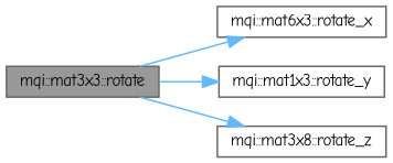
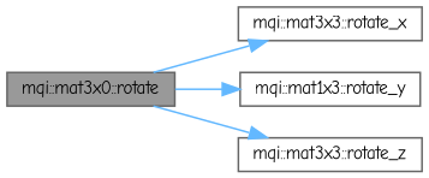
  digraph {
    fontname="Comic Neue"
    rankdir=LR
    node [color=grey40 fillcolor=white fontname="Comic Neue" fontsize=10 shape=box style=filled]
    edge [color=steelblue1 fontname="Comic Neue" fontsize=10 labelfontname=Helvetica labelfontsize=10 style=solid]
-   n1 [color=gray40 fillcolor=grey60 fontcolor=black height=0.2 label="mqi::mat3x3::rotate" width=0.4]
-   n2 [height=0.2 label="mqi::mat6x3::rotate_x" width=0.4]
+   n1 [color=gray40 fillcolor=grey60 fontcolor=black height=0.2 label="mqi::mat3x0::rotate" width=0.4]
+   n2 [height=0.2 label="mqi::mat3x3::rotate_x" width=0.4]
    n3 [height=0.2 label="mqi::mat1x3::rotate_y" width=0.4]
-   n4 [height=0.2 label="mqi::mat3x8::rotate_z" width=0.4]
+   n4 [height=0.2 label="mqi::mat3x3::rotate_z" width=0.4]
    n1 -> n2
    n1 -> n3
    n1 -> n4
  }
